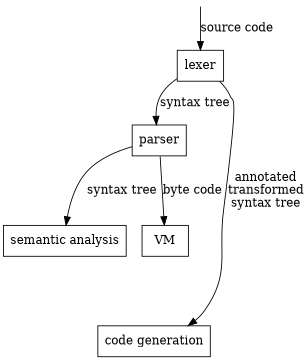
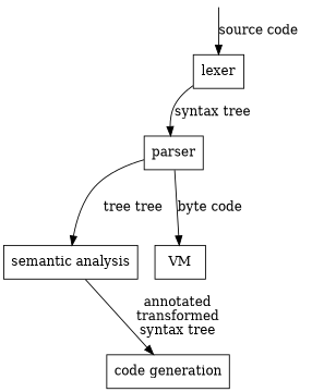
  digraph {
    node [shape=rect]
    start [shape=point style=invis]
    lexer
    parser
    n4 [label="semantic analysis"]
    n5 [label="code generation"]
    VM
    start -> lexer [label="source code"]
    lexer -> parser [label="syntax tree"]
-   parser -> n4 [label="syntax tree"]
+   parser -> n4 [label="tree tree"]
    parser -> VM [label="byte code"]
-   lexer -> n5 [label="annotated\ntransformed\nsyntax tree"]
+   n4 -> n5 [label="annotated\ntransformed\nsyntax tree"]
  }
